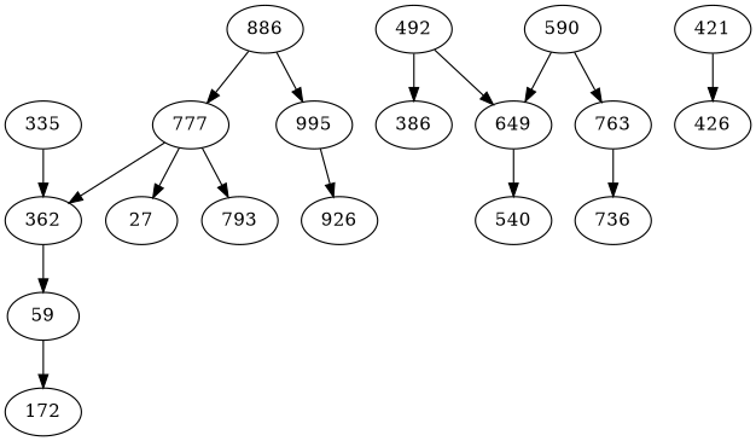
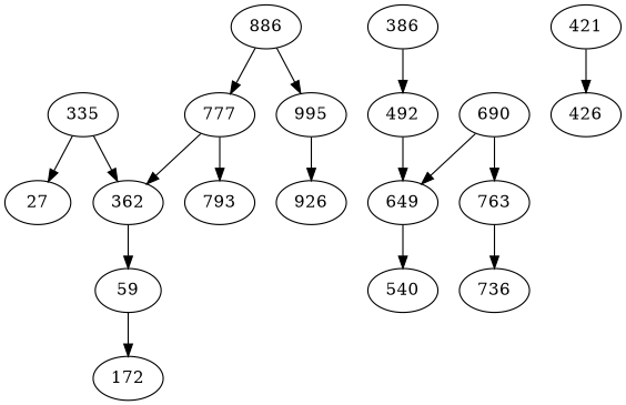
  digraph {
    335
    27
    362
    886
    777
    n6 [label=995]
    59
    793
    926
    172
    386
    492
    649
    421
    426
    540
-   690 [label=590]
+   690
    763
    736
-   777 -> 27
+   335 -> 27
    335 -> 362
    362 -> 59
    886 -> 777
    886 -> n6
    777 -> 362
    777 -> 793
    n6 -> 926
    59 -> 172
-   492 -> 386
+   386 -> 492
    492 -> 649
    649 -> 540
    421 -> 426
    690 -> 649
    690 -> 763
    763 -> 736
  }
